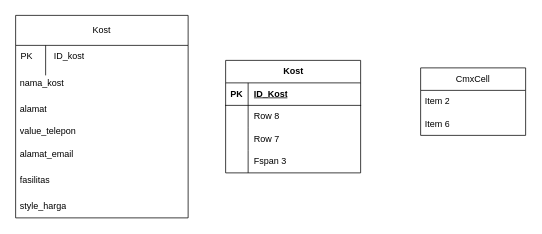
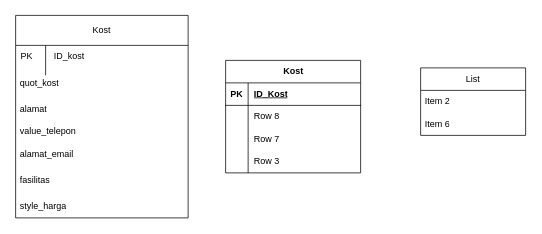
  <mxCell id="0" />
  <mxCell id="1" parent="0" />
  <mxCell id="2" value="Kost" style="swimlane;fontStyle=0;childLayout=stackLayout;horizontal=1;startSize=40;horizontalStack=0;resizeParent=1;resizeParentMax=0;resizeLast=0;collapsible=1;marginBottom=0;whiteSpace=wrap;html=1;" vertex="1" parent="1"><mxGeometry x="20" y="20" width="230" height="270" as="geometry" /></mxCell>
  <mxCell id="3" value="" style="shape=table;startSize=0;container=1;collapsible=1;childLayout=tableLayout;fixedRows=1;rowLines=0;fontStyle=0;align=center;resizeLast=1;strokeColor=none;fillColor=none;collapsible=0;" vertex="1" parent="2"><mxGeometry y="40" width="230" height="30" as="geometry" /></mxCell>
  <mxCell id="4" value="" style="shape=tableRow;horizontal=0;startSize=0;swimlaneHead=0;swimlaneBody=0;fillColor=none;collapsible=0;dropTarget=0;points=[[0,0.5],[1,0.5]];portConstraint=eastwest;top=0;left=0;right=0;bottom=0;" vertex="1" parent="3"><mxGeometry width="230" height="30" as="geometry" /></mxCell>
  <mxCell id="5" value="PK" style="shape=partialRectangle;connectable=0;fillColor=none;top=0;left=0;bottom=0;right=0;fontStyle=0;overflow=hidden;whiteSpace=wrap;html=1;" vertex="1" parent="4"><mxGeometry width="30" height="30" as="geometry"><mxRectangle width="30" height="30" as="alternateBounds" /></mxGeometry></mxCell>
  <mxCell id="6" value="&amp;nbsp; &amp;nbsp; ID_kost" style="shape=partialRectangle;connectable=0;fillColor=none;top=0;left=0;bottom=0;right=0;align=left;spacingLeft=6;fontStyle=0;overflow=hidden;whiteSpace=wrap;html=1;" vertex="1" parent="4"><mxGeometry x="30" width="200" height="30" as="geometry"><mxRectangle width="200" height="30" as="alternateBounds" /></mxGeometry></mxCell>
  <mxCell id="7" value="" style="endArrow=none;html=1;rounded=0;exitX=0.174;exitY=0.333;exitDx=0;exitDy=0;exitPerimeter=0;" edge="1" parent="2"><mxGeometry width="50" height="50" relative="1" as="geometry"><mxPoint x="40.02" y="79.99" as="sourcePoint" /><mxPoint x="40" y="40" as="targetPoint" /></mxGeometry></mxCell>
- <mxCell id="8" value="&lt;span style=&quot;line-height: 107%;&quot;&gt;&lt;font style=&quot;font-size: 12px;&quot;&gt;nama_kost&lt;/font&gt;&lt;/span&gt;" style="text;strokeColor=none;fillColor=none;align=left;verticalAlign=middle;spacingLeft=4;spacingRight=4;overflow=hidden;points=[[0,0.5],[1,0.5]];portConstraint=eastwest;rotatable=0;whiteSpace=wrap;html=1;" vertex="1" parent="2"><mxGeometry y="70" width="230" height="40" as="geometry" /></mxCell>
+ <mxCell id="8" value="&lt;span style=&quot;line-height: 107%;&quot;&gt;&lt;font style=&quot;font-size: 12px;&quot;&gt;quot_kost&lt;/font&gt;&lt;/span&gt;" style="text;strokeColor=none;fillColor=none;align=left;verticalAlign=middle;spacingLeft=4;spacingRight=4;overflow=hidden;points=[[0,0.5],[1,0.5]];portConstraint=eastwest;rotatable=0;whiteSpace=wrap;html=1;" vertex="1" parent="2"><mxGeometry y="70" width="230" height="40" as="geometry" /></mxCell>
  <mxCell id="9" value="&lt;span style=&quot;line-height: 107%;&quot;&gt;&lt;font style=&quot;font-size: 12px;&quot;&gt;alamat&lt;/font&gt;&lt;/span&gt;" style="text;strokeColor=none;fillColor=none;align=left;verticalAlign=middle;spacingLeft=4;spacingRight=4;overflow=hidden;points=[[0,0.5],[1,0.5]];portConstraint=eastwest;rotatable=0;whiteSpace=wrap;html=1;" vertex="1" parent="2"><mxGeometry y="110" width="230" height="30" as="geometry" /></mxCell>
  <mxCell id="10" value="&lt;font style=&quot;font-size: 12px;&quot;&gt;value_telepon&lt;/font&gt;" style="text;strokeColor=none;fillColor=none;align=left;verticalAlign=middle;spacingLeft=4;spacingRight=4;overflow=hidden;points=[[0,0.5],[1,0.5]];portConstraint=eastwest;rotatable=0;whiteSpace=wrap;html=1;" vertex="1" parent="2"><mxGeometry y="140" width="230" height="30" as="geometry" /></mxCell>
  <mxCell id="11" value="&lt;font style=&quot;font-size: 12px;&quot;&gt;&lt;span style=&quot;line-height: 107%;&quot;&gt;alamat_email&lt;/span&gt;&lt;span style=&quot;color: rgba(0, 0, 0, 0); font-family: monospace; text-wrap: nowrap;&quot;&gt;%3CmxGraphModel%3E%3Croot%3E%3CmxCell%20id%3D%220%22%2F%3E%3CmxCell%20id%3D%221%22%20parent%3D%220%22%2F%3E%3CmxCell%20id%3D%222%22%20value%3D%22%26lt%3Bb%26gt%3B%26lt%3Bspan%20style%3D%26quot%3Bfont-size%3A12.0pt%3Bline-height%3A107%25%3B%26lt%3Bbr%2F%26gt%3Bfont-family%3A%26amp%3Bquot%3BArial%26amp%3Bquot%3B%2Csans-serif%3Bmso-fareast-font-family%3A%26amp%3Bquot%3BTimes%20New%20Roman%26amp%3Bquot%3B%3B%26lt%3Bbr%2F%26gt%3Bcolor%3A%231F1F1F%3Bmso-font-kerning%3A0pt%3Bmso-ligatures%3Anone%3Bmso-ansi-language%3AIN%3B%26lt%3Bbr%2F%26gt%3Bmso-fareast-language%3AZH-CN%3Bmso-bidi-language%3AAR-SA%26quot%3B%26gt%3Balamat%26lt%3B%2Fspan%26gt%3B%26lt%3B%2Fb%26gt%3B%22%20style%3D%22text%3BstrokeColor%3Dnone%3BfillColor%3Dnone%3Balign%3Dleft%3BverticalAlign%3Dmiddle%3BspacingLeft%3D4%3BspacingRight%3D4%3Boverflow%3Dhidden%3Bpoints%3D%5B%5B0%2C0.5%5D%2C%5B1%2C0.5%5D%5D%3BportConstraint%3Deastwest%3Brotatable%3D0%3BwhiteSpace%3Dwrap%3Bhtml%3D1%3B%22%20vertex%3D%221%22%20parent%3D%221%22%3E%3CmxGeometry%20x%3D%2240%22%20y%3D%22210%22%20width%3D%22190%22%20height%3D%2230%22%20as%3D%22geometry%22%2F%3E%3C%2FmxCell%3E%3C%2Froot%3E%3C%2FmxGraphModel%3E&lt;/span&gt;&lt;/font&gt;" style="text;strokeColor=none;fillColor=none;align=left;verticalAlign=middle;spacingLeft=4;spacingRight=4;overflow=hidden;points=[[0,0.5],[1,0.5]];portConstraint=eastwest;rotatable=0;whiteSpace=wrap;html=1;" vertex="1" parent="2"><mxGeometry y="170" width="230" height="30" as="geometry" /></mxCell>
  <mxCell id="12" value="&lt;font style=&quot;font-size: 12px;&quot;&gt;fasilitas&lt;/font&gt;" style="text;strokeColor=none;fillColor=none;align=left;verticalAlign=middle;spacingLeft=4;spacingRight=4;overflow=hidden;points=[[0,0.5],[1,0.5]];portConstraint=eastwest;rotatable=0;whiteSpace=wrap;html=1;" vertex="1" parent="2"><mxGeometry y="200" width="230" height="40" as="geometry" /></mxCell>
  <mxCell id="13" value="&lt;font style=&quot;font-size: 12px;&quot;&gt;style_harga&lt;/font&gt;" style="text;strokeColor=none;fillColor=none;align=left;verticalAlign=middle;spacingLeft=4;spacingRight=4;overflow=hidden;points=[[0,0.5],[1,0.5]];portConstraint=eastwest;rotatable=0;whiteSpace=wrap;html=1;" vertex="1" parent="2"><mxGeometry y="240" width="230" height="30" as="geometry" /></mxCell>
  <mxCell id="14" value="Kost" style="shape=table;startSize=30;container=1;collapsible=1;childLayout=tableLayout;fixedRows=1;rowLines=0;fontStyle=1;align=center;resizeLast=1;html=1;" vertex="1" parent="1"><mxGeometry x="300" y="80" width="180" height="150" as="geometry" /></mxCell>
  <mxCell id="15" value="" style="shape=tableRow;horizontal=0;startSize=0;swimlaneHead=0;swimlaneBody=0;fillColor=none;collapsible=0;dropTarget=0;points=[[0,0.5],[1,0.5]];portConstraint=eastwest;top=0;left=0;right=0;bottom=1;" vertex="1" parent="14"><mxGeometry y="30" width="180" height="30" as="geometry" /></mxCell>
  <mxCell id="16" value="PK" style="shape=partialRectangle;connectable=0;fillColor=none;top=0;left=0;bottom=0;right=0;fontStyle=1;overflow=hidden;whiteSpace=wrap;html=1;" vertex="1" parent="15"><mxGeometry width="30" height="30" as="geometry"><mxRectangle width="30" height="30" as="alternateBounds" /></mxGeometry></mxCell>
  <mxCell id="17" value="ID_Kost" style="shape=partialRectangle;connectable=0;fillColor=none;top=0;left=0;bottom=0;right=0;align=left;spacingLeft=6;fontStyle=5;overflow=hidden;whiteSpace=wrap;html=1;" vertex="1" parent="15"><mxGeometry x="30" width="150" height="30" as="geometry"><mxRectangle width="150" height="30" as="alternateBounds" /></mxGeometry></mxCell>
  <mxCell id="18" value="" style="shape=tableRow;horizontal=0;startSize=0;swimlaneHead=0;swimlaneBody=0;fillColor=none;collapsible=0;dropTarget=0;points=[[0,0.5],[1,0.5]];portConstraint=eastwest;top=0;left=0;right=0;bottom=0;" vertex="1" parent="14"><mxGeometry y="60" width="180" height="30" as="geometry" /></mxCell>
  <mxCell id="19" value="" style="shape=partialRectangle;connectable=0;fillColor=none;top=0;left=0;bottom=0;right=0;editable=1;overflow=hidden;whiteSpace=wrap;html=1;" vertex="1" parent="18"><mxGeometry width="30" height="30" as="geometry"><mxRectangle width="30" height="30" as="alternateBounds" /></mxGeometry></mxCell>
  <mxCell id="20" value="Row 8" style="shape=partialRectangle;connectable=0;fillColor=none;top=0;left=0;bottom=0;right=0;align=left;spacingLeft=6;overflow=hidden;whiteSpace=wrap;html=1;" vertex="1" parent="18"><mxGeometry x="30" width="150" height="30" as="geometry"><mxRectangle width="150" height="30" as="alternateBounds" /></mxGeometry></mxCell>
  <mxCell id="21" value="" style="shape=tableRow;horizontal=0;startSize=0;swimlaneHead=0;swimlaneBody=0;fillColor=none;collapsible=0;dropTarget=0;points=[[0,0.5],[1,0.5]];portConstraint=eastwest;top=0;left=0;right=0;bottom=0;" vertex="1" parent="14"><mxGeometry y="90" width="180" height="30" as="geometry" /></mxCell>
  <mxCell id="22" value="" style="shape=partialRectangle;connectable=0;fillColor=none;top=0;left=0;bottom=0;right=0;editable=1;overflow=hidden;whiteSpace=wrap;html=1;" vertex="1" parent="21"><mxGeometry width="30" height="30" as="geometry"><mxRectangle width="30" height="30" as="alternateBounds" /></mxGeometry></mxCell>
  <mxCell id="23" value="Row 7" style="shape=partialRectangle;connectable=0;fillColor=none;top=0;left=0;bottom=0;right=0;align=left;spacingLeft=6;overflow=hidden;whiteSpace=wrap;html=1;" vertex="1" parent="21"><mxGeometry x="30" width="150" height="30" as="geometry"><mxRectangle width="150" height="30" as="alternateBounds" /></mxGeometry></mxCell>
  <mxCell id="24" value="" style="shape=tableRow;horizontal=0;startSize=0;swimlaneHead=0;swimlaneBody=0;fillColor=none;collapsible=0;dropTarget=0;points=[[0,0.5],[1,0.5]];portConstraint=eastwest;top=0;left=0;right=0;bottom=0;" vertex="1" parent="14"><mxGeometry y="120" width="180" height="30" as="geometry" /></mxCell>
  <mxCell id="25" value="" style="shape=partialRectangle;connectable=0;fillColor=none;top=0;left=0;bottom=0;right=0;editable=1;overflow=hidden;whiteSpace=wrap;html=1;" vertex="1" parent="24"><mxGeometry width="30" height="30" as="geometry"><mxRectangle width="30" height="30" as="alternateBounds" /></mxGeometry></mxCell>
- <mxCell id="26" value="Fspan 3" style="shape=partialRectangle;connectable=0;fillColor=none;top=0;left=0;bottom=0;right=0;align=left;spacingLeft=6;overflow=hidden;whiteSpace=wrap;html=1;" vertex="1" parent="24"><mxGeometry x="30" width="150" height="30" as="geometry"><mxRectangle width="150" height="30" as="alternateBounds" /></mxGeometry></mxCell>
- <mxCell id="27" value="CmxCell" style="swimlane;fontStyle=0;childLayout=stackLayout;horizontal=1;startSize=30;horizontalStack=0;resizeParent=1;resizeParentMax=0;resizeLast=0;collapsible=1;marginBottom=0;whiteSpace=wrap;html=1;" vertex="1" parent="1"><mxGeometry x="560" y="90" width="140" height="90" as="geometry" /></mxCell>
+ <mxCell id="26" value="Row 3" style="shape=partialRectangle;connectable=0;fillColor=none;top=0;left=0;bottom=0;right=0;align=left;spacingLeft=6;overflow=hidden;whiteSpace=wrap;html=1;" vertex="1" parent="24"><mxGeometry x="30" width="150" height="30" as="geometry"><mxRectangle width="150" height="30" as="alternateBounds" /></mxGeometry></mxCell>
+ <mxCell id="27" value="List" style="swimlane;fontStyle=0;childLayout=stackLayout;horizontal=1;startSize=30;horizontalStack=0;resizeParent=1;resizeParentMax=0;resizeLast=0;collapsible=1;marginBottom=0;whiteSpace=wrap;html=1;" vertex="1" parent="1"><mxGeometry x="560" y="90" width="140" height="90" as="geometry" /></mxCell>
  <mxCell id="28" value="&lt;span style=&quot;background-color: rgb(255, 255, 255);&quot;&gt;Item 2&lt;/span&gt;" style="text;align=left;verticalAlign=middle;spacingLeft=4;spacingRight=4;overflow=hidden;points=[[0,0.5],[1,0.5]];portConstraint=eastwest;rotatable=0;whiteSpace=wrap;html=1;" vertex="1" parent="27"><mxGeometry y="30" width="140" height="30" as="geometry" /></mxCell>
  <mxCell id="29" value="Item 6" style="text;strokeColor=none;fillColor=none;align=left;verticalAlign=middle;spacingLeft=4;spacingRight=4;overflow=hidden;points=[[0,0.5],[1,0.5]];portConstraint=eastwest;rotatable=0;whiteSpace=wrap;html=1;" vertex="1" parent="27"><mxGeometry y="60" width="140" height="30" as="geometry" /></mxCell>
